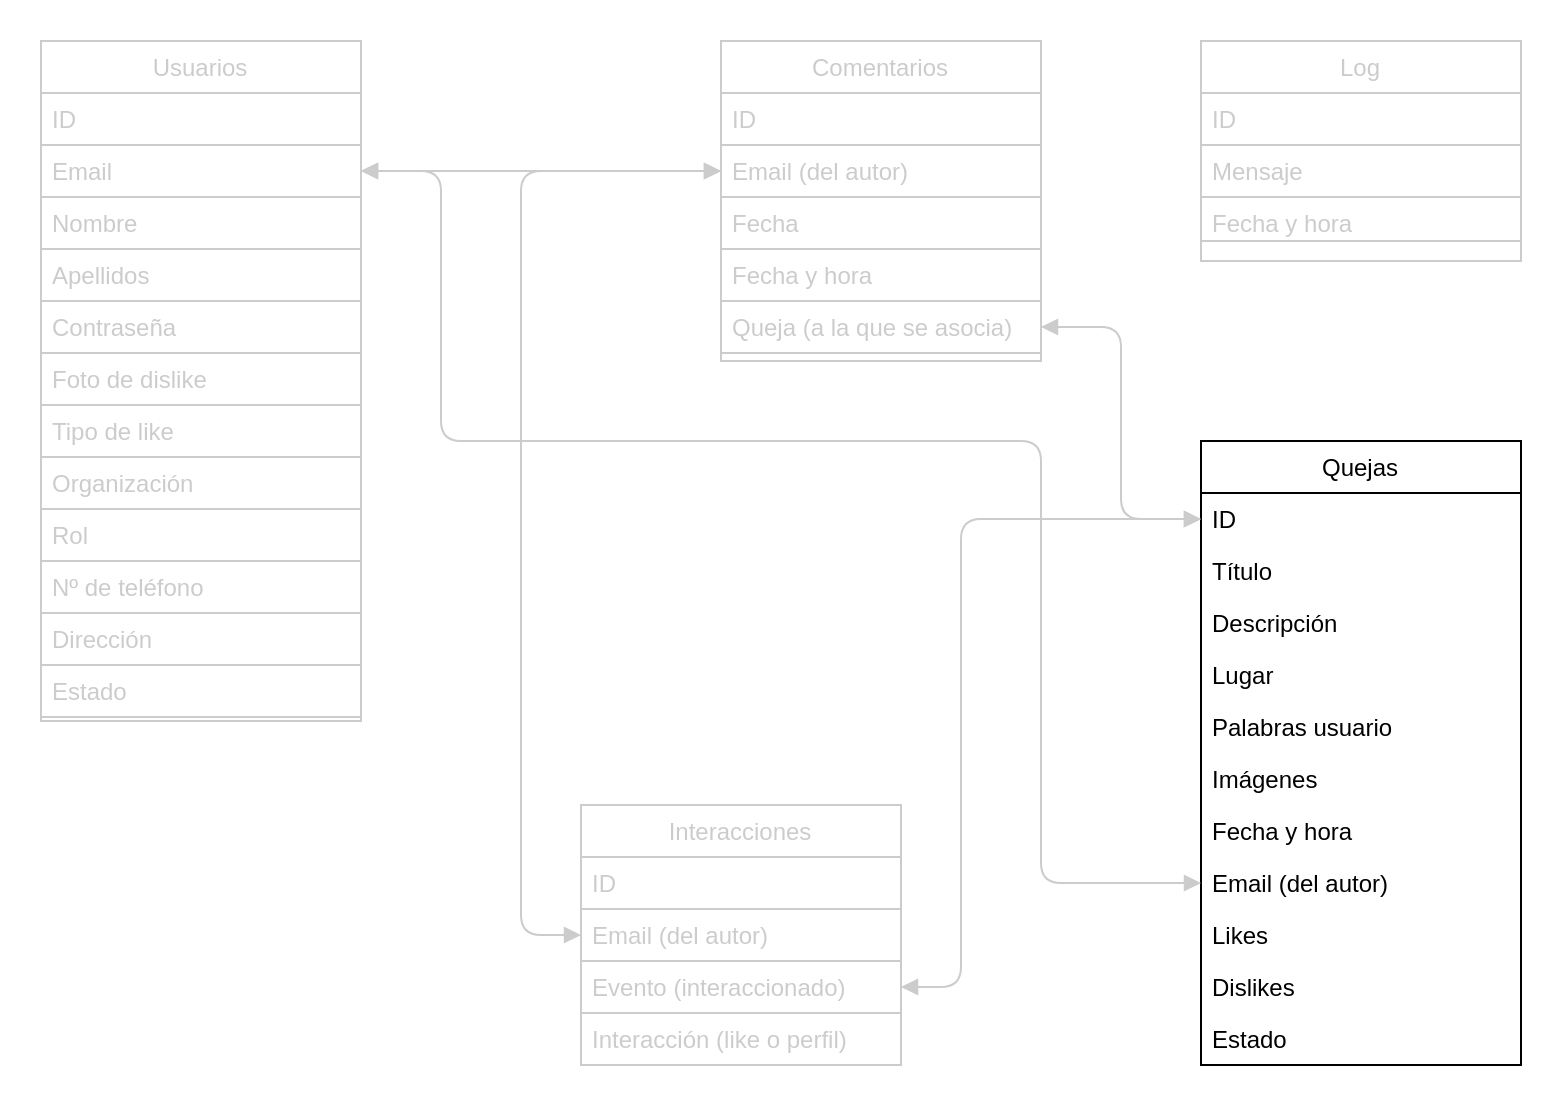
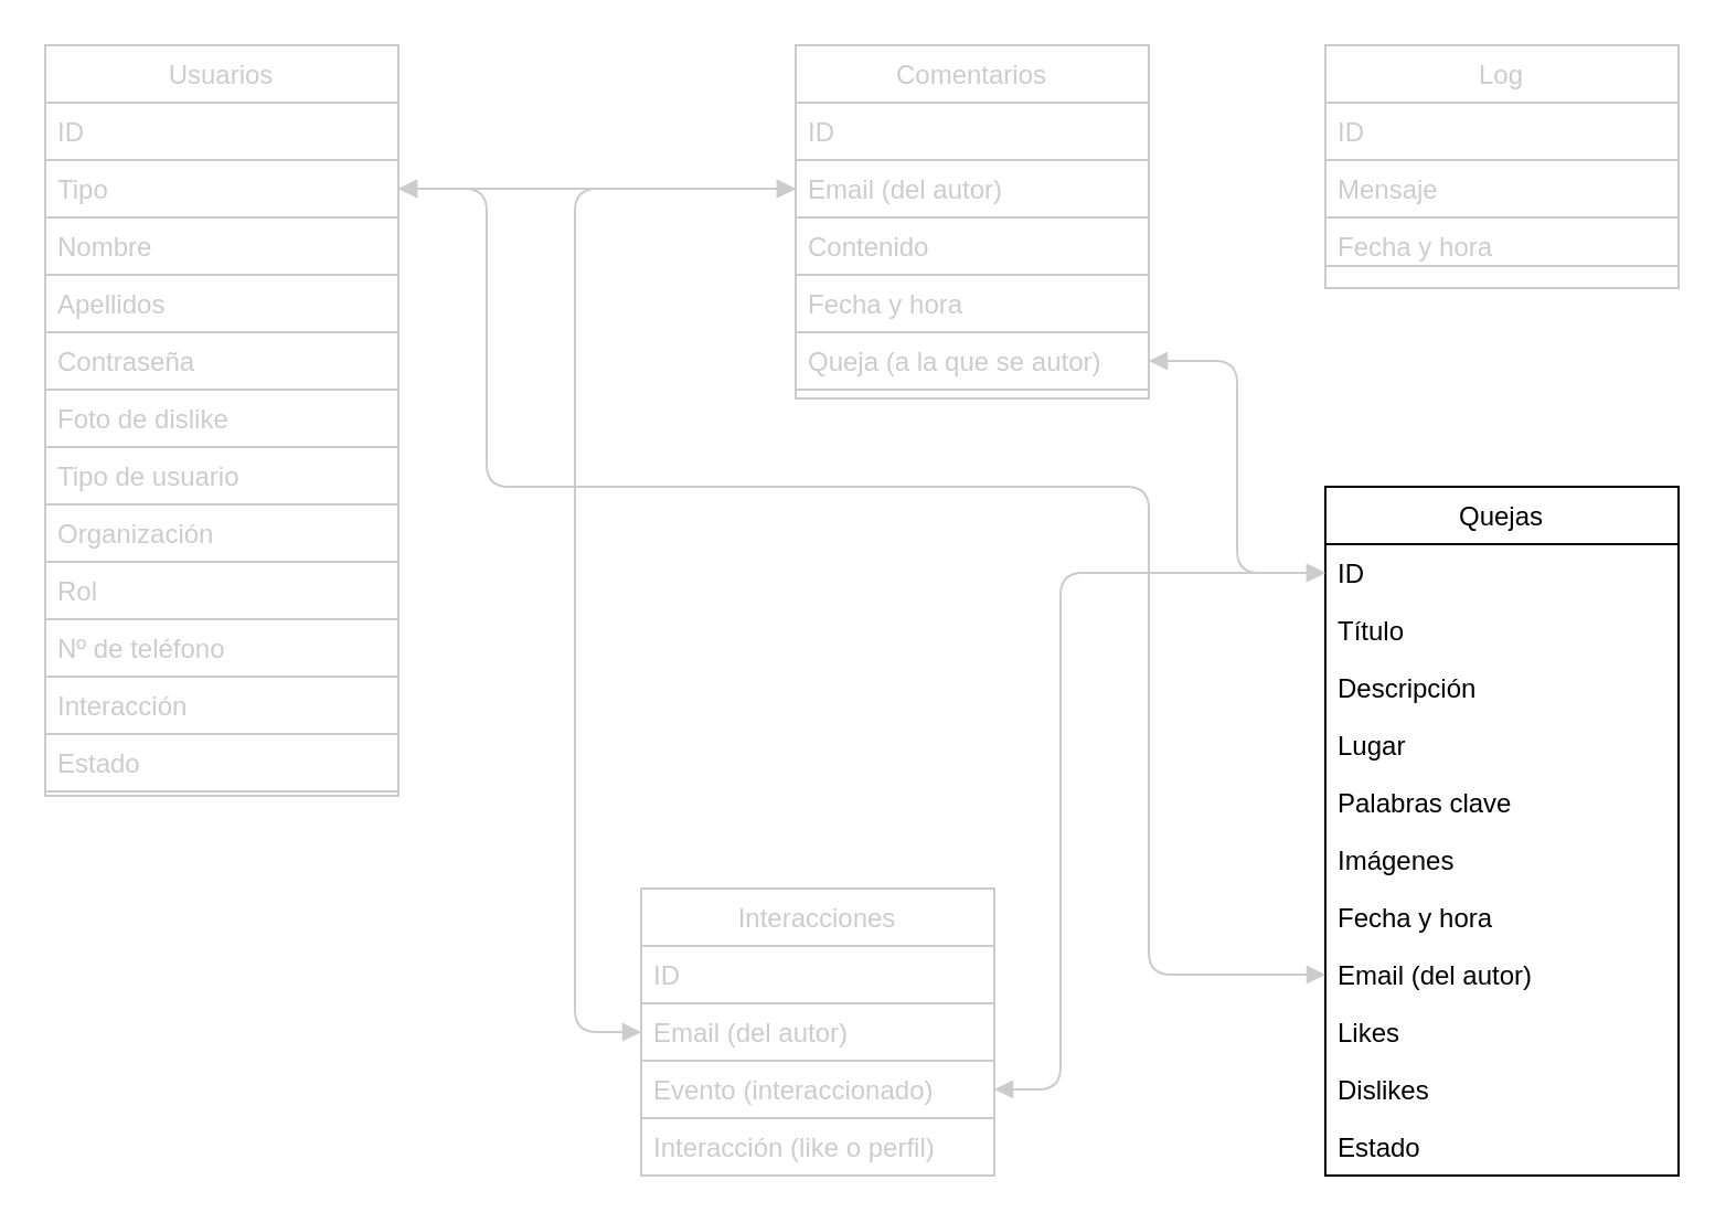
  <mxCell id="0" />
  <mxCell id="1" parent="0" />
  <mxCell id="2" value="Usuarios" style="swimlane;fontStyle=0;align=center;verticalAlign=top;childLayout=stackLayout;horizontal=1;startSize=26;horizontalStack=0;resizeParent=1;resizeLast=0;collapsible=1;marginBottom=0;rounded=0;shadow=0;strokeWidth=1;strokeColor=#CCCCCC;fontColor=#CCCCCC;" parent="1" vertex="1"><mxGeometry x="20" y="20" width="160" height="340" as="geometry"><mxRectangle x="230" y="140" width="160" height="26" as="alternateBounds" /></mxGeometry></mxCell>
  <mxCell id="3" value="ID&#10;&#10;" style="text;align=left;verticalAlign=top;spacingLeft=4;spacingRight=4;overflow=hidden;rotatable=0;points=[[0,0.5],[1,0.5]];portConstraint=eastwest;strokeColor=#CCCCCC;fontColor=#CCCCCC;" parent="2" vertex="1"><mxGeometry y="26" width="160" height="26" as="geometry" /></mxCell>
- <mxCell id="4" value="Email" style="text;align=left;verticalAlign=top;spacingLeft=4;spacingRight=4;overflow=hidden;rotatable=0;points=[[0,0.5],[1,0.5]];portConstraint=eastwest;rounded=0;shadow=0;html=0;strokeColor=#CCCCCC;fontColor=#CCCCCC;" parent="2" vertex="1"><mxGeometry y="52" width="160" height="26" as="geometry" /></mxCell>
+ <mxCell id="4" value="Tipo" style="text;align=left;verticalAlign=top;spacingLeft=4;spacingRight=4;overflow=hidden;rotatable=0;points=[[0,0.5],[1,0.5]];portConstraint=eastwest;rounded=0;shadow=0;html=0;strokeColor=#CCCCCC;fontColor=#CCCCCC;" parent="2" vertex="1"><mxGeometry y="52" width="160" height="26" as="geometry" /></mxCell>
  <mxCell id="5" value="Nombre" style="text;align=left;verticalAlign=top;spacingLeft=4;spacingRight=4;overflow=hidden;rotatable=0;points=[[0,0.5],[1,0.5]];portConstraint=eastwest;rounded=0;shadow=0;html=0;strokeColor=#CCCCCC;fontColor=#CCCCCC;" parent="2" vertex="1"><mxGeometry y="78" width="160" height="26" as="geometry" /></mxCell>
  <mxCell id="6" value="Apellidos" style="text;align=left;verticalAlign=top;spacingLeft=4;spacingRight=4;overflow=hidden;rotatable=0;points=[[0,0.5],[1,0.5]];portConstraint=eastwest;rounded=0;shadow=0;html=0;strokeColor=#CCCCCC;fontColor=#CCCCCC;" parent="2" vertex="1"><mxGeometry y="104" width="160" height="26" as="geometry" /></mxCell>
  <mxCell id="7" value="Contraseña" style="text;align=left;verticalAlign=top;spacingLeft=4;spacingRight=4;overflow=hidden;rotatable=0;points=[[0,0.5],[1,0.5]];portConstraint=eastwest;rounded=0;shadow=0;html=0;strokeColor=#CCCCCC;fontColor=#CCCCCC;" parent="2" vertex="1"><mxGeometry y="130" width="160" height="26" as="geometry" /></mxCell>
  <mxCell id="8" value="Foto de dislike" style="text;align=left;verticalAlign=top;spacingLeft=4;spacingRight=4;overflow=hidden;rotatable=0;points=[[0,0.5],[1,0.5]];portConstraint=eastwest;rounded=0;shadow=0;html=0;strokeColor=#CCCCCC;fontColor=#CCCCCC;" parent="2" vertex="1"><mxGeometry y="156" width="160" height="26" as="geometry" /></mxCell>
- <mxCell id="9" value="Tipo de like" style="text;align=left;verticalAlign=top;spacingLeft=4;spacingRight=4;overflow=hidden;rotatable=0;points=[[0,0.5],[1,0.5]];portConstraint=eastwest;rounded=0;shadow=0;html=0;strokeColor=#CCCCCC;fontColor=#CCCCCC;" parent="2" vertex="1"><mxGeometry y="182" width="160" height="26" as="geometry" /></mxCell>
+ <mxCell id="9" value="Tipo de usuario" style="text;align=left;verticalAlign=top;spacingLeft=4;spacingRight=4;overflow=hidden;rotatable=0;points=[[0,0.5],[1,0.5]];portConstraint=eastwest;rounded=0;shadow=0;html=0;strokeColor=#CCCCCC;fontColor=#CCCCCC;" parent="2" vertex="1"><mxGeometry y="182" width="160" height="26" as="geometry" /></mxCell>
  <mxCell id="10" value="Organización" style="text;align=left;verticalAlign=top;spacingLeft=4;spacingRight=4;overflow=hidden;rotatable=0;points=[[0,0.5],[1,0.5]];portConstraint=eastwest;rounded=0;shadow=0;html=0;strokeColor=#CCCCCC;fontColor=#CCCCCC;" parent="2" vertex="1"><mxGeometry y="208" width="160" height="26" as="geometry" /></mxCell>
  <mxCell id="11" value="Rol" style="text;align=left;verticalAlign=top;spacingLeft=4;spacingRight=4;overflow=hidden;rotatable=0;points=[[0,0.5],[1,0.5]];portConstraint=eastwest;rounded=0;shadow=0;html=0;strokeColor=#CCCCCC;fontColor=#CCCCCC;" parent="2" vertex="1"><mxGeometry y="234" width="160" height="26" as="geometry" /></mxCell>
  <mxCell id="12" value="Nº de teléfono" style="text;align=left;verticalAlign=top;spacingLeft=4;spacingRight=4;overflow=hidden;rotatable=0;points=[[0,0.5],[1,0.5]];portConstraint=eastwest;rounded=0;shadow=0;html=0;strokeColor=#CCCCCC;fontColor=#CCCCCC;" parent="2" vertex="1"><mxGeometry y="260" width="160" height="26" as="geometry" /></mxCell>
- <mxCell id="13" value="Dirección" style="text;align=left;verticalAlign=top;spacingLeft=4;spacingRight=4;overflow=hidden;rotatable=0;points=[[0,0.5],[1,0.5]];portConstraint=eastwest;rounded=0;shadow=0;html=0;strokeColor=#CCCCCC;fontColor=#CCCCCC;" parent="2" vertex="1"><mxGeometry y="286" width="160" height="26" as="geometry" /></mxCell>
+ <mxCell id="13" value="Interacción" style="text;align=left;verticalAlign=top;spacingLeft=4;spacingRight=4;overflow=hidden;rotatable=0;points=[[0,0.5],[1,0.5]];portConstraint=eastwest;rounded=0;shadow=0;html=0;strokeColor=#CCCCCC;fontColor=#CCCCCC;" parent="2" vertex="1"><mxGeometry y="286" width="160" height="26" as="geometry" /></mxCell>
  <mxCell id="14" value="Estado" style="text;align=left;verticalAlign=top;spacingLeft=4;spacingRight=4;overflow=hidden;rotatable=0;points=[[0,0.5],[1,0.5]];portConstraint=eastwest;rounded=0;shadow=0;html=0;strokeColor=#CCCCCC;fontColor=#CCCCCC;" parent="2" vertex="1"><mxGeometry y="312" width="160" height="26" as="geometry" /></mxCell>
  <mxCell id="15" value="Comentarios" style="swimlane;fontStyle=0;align=center;verticalAlign=top;childLayout=stackLayout;horizontal=1;startSize=26;horizontalStack=0;resizeParent=1;resizeLast=0;collapsible=1;marginBottom=0;rounded=0;shadow=0;strokeWidth=1;strokeColor=#CCCCCC;fontColor=#CCCCCC;" parent="1" vertex="1"><mxGeometry x="360" y="20" width="160" height="160" as="geometry"><mxRectangle x="230" y="140" width="160" height="26" as="alternateBounds" /></mxGeometry></mxCell>
  <mxCell id="16" value="ID&#10;&#10;" style="text;align=left;verticalAlign=top;spacingLeft=4;spacingRight=4;overflow=hidden;rotatable=0;points=[[0,0.5],[1,0.5]];portConstraint=eastwest;strokeColor=#CCCCCC;fontColor=#CCCCCC;" parent="15" vertex="1"><mxGeometry y="26" width="160" height="26" as="geometry" /></mxCell>
  <mxCell id="17" value="Email (del autor)" style="text;align=left;verticalAlign=top;spacingLeft=4;spacingRight=4;overflow=hidden;rotatable=0;points=[[0,0.5],[1,0.5]];portConstraint=eastwest;rounded=0;shadow=0;html=0;strokeColor=#CCCCCC;fontColor=#CCCCCC;" parent="15" vertex="1"><mxGeometry y="52" width="160" height="26" as="geometry" /></mxCell>
- <mxCell id="18" value="Fecha" style="text;align=left;verticalAlign=top;spacingLeft=4;spacingRight=4;overflow=hidden;rotatable=0;points=[[0,0.5],[1,0.5]];portConstraint=eastwest;rounded=0;shadow=0;html=0;strokeColor=#CCCCCC;fontColor=#CCCCCC;" parent="15" vertex="1"><mxGeometry y="78" width="160" height="26" as="geometry" /></mxCell>
+ <mxCell id="18" value="Contenido" style="text;align=left;verticalAlign=top;spacingLeft=4;spacingRight=4;overflow=hidden;rotatable=0;points=[[0,0.5],[1,0.5]];portConstraint=eastwest;rounded=0;shadow=0;html=0;strokeColor=#CCCCCC;fontColor=#CCCCCC;" parent="15" vertex="1"><mxGeometry y="78" width="160" height="26" as="geometry" /></mxCell>
  <mxCell id="19" value="Fecha y hora" style="text;align=left;verticalAlign=top;spacingLeft=4;spacingRight=4;overflow=hidden;rotatable=0;points=[[0,0.5],[1,0.5]];portConstraint=eastwest;rounded=0;shadow=0;html=0;strokeColor=#CCCCCC;fontColor=#CCCCCC;" parent="15" vertex="1"><mxGeometry y="104" width="160" height="26" as="geometry" /></mxCell>
- <mxCell id="20" value="Queja (a la que se asocia)" style="text;align=left;verticalAlign=top;spacingLeft=4;spacingRight=4;overflow=hidden;rotatable=0;points=[[0,0.5],[1,0.5]];portConstraint=eastwest;rounded=0;shadow=0;html=0;strokeColor=#CCCCCC;fontColor=#CCCCCC;" parent="15" vertex="1"><mxGeometry y="130" width="160" height="26" as="geometry" /></mxCell>
+ <mxCell id="20" value="Queja (a la que se autor)" style="text;align=left;verticalAlign=top;spacingLeft=4;spacingRight=4;overflow=hidden;rotatable=0;points=[[0,0.5],[1,0.5]];portConstraint=eastwest;rounded=0;shadow=0;html=0;strokeColor=#CCCCCC;fontColor=#CCCCCC;" parent="15" vertex="1"><mxGeometry y="130" width="160" height="26" as="geometry" /></mxCell>
  <mxCell id="21" value="Quejas" style="swimlane;fontStyle=0;align=center;verticalAlign=top;childLayout=stackLayout;horizontal=1;startSize=26;horizontalStack=0;resizeParent=1;resizeLast=0;collapsible=1;marginBottom=0;rounded=0;shadow=0;strokeWidth=1;" parent="1" vertex="1"><mxGeometry x="600" y="220" width="160" height="312" as="geometry"><mxRectangle x="230" y="140" width="160" height="26" as="alternateBounds" /></mxGeometry></mxCell>
  <mxCell id="22" value="ID&#10;&#10;" style="text;align=left;verticalAlign=top;spacingLeft=4;spacingRight=4;overflow=hidden;rotatable=0;points=[[0,0.5],[1,0.5]];portConstraint=eastwest;" parent="21" vertex="1"><mxGeometry y="26" width="160" height="26" as="geometry" /></mxCell>
  <mxCell id="23" value="Título&#10;" style="text;align=left;verticalAlign=top;spacingLeft=4;spacingRight=4;overflow=hidden;rotatable=0;points=[[0,0.5],[1,0.5]];portConstraint=eastwest;rounded=0;shadow=0;html=0;" parent="21" vertex="1"><mxGeometry y="52" width="160" height="26" as="geometry" /></mxCell>
  <mxCell id="24" value="Descripción" style="text;align=left;verticalAlign=top;spacingLeft=4;spacingRight=4;overflow=hidden;rotatable=0;points=[[0,0.5],[1,0.5]];portConstraint=eastwest;rounded=0;shadow=0;html=0;" parent="21" vertex="1"><mxGeometry y="78" width="160" height="26" as="geometry" /></mxCell>
  <mxCell id="25" value="Lugar" style="text;align=left;verticalAlign=top;spacingLeft=4;spacingRight=4;overflow=hidden;rotatable=0;points=[[0,0.5],[1,0.5]];portConstraint=eastwest;rounded=0;shadow=0;html=0;" parent="21" vertex="1"><mxGeometry y="104" width="160" height="26" as="geometry" /></mxCell>
- <mxCell id="26" value="Palabras usuario" style="text;align=left;verticalAlign=top;spacingLeft=4;spacingRight=4;overflow=hidden;rotatable=0;points=[[0,0.5],[1,0.5]];portConstraint=eastwest;rounded=0;shadow=0;html=0;" parent="21" vertex="1"><mxGeometry y="130" width="160" height="26" as="geometry" /></mxCell>
+ <mxCell id="26" value="Palabras clave" style="text;align=left;verticalAlign=top;spacingLeft=4;spacingRight=4;overflow=hidden;rotatable=0;points=[[0,0.5],[1,0.5]];portConstraint=eastwest;rounded=0;shadow=0;html=0;" parent="21" vertex="1"><mxGeometry y="130" width="160" height="26" as="geometry" /></mxCell>
  <mxCell id="27" value="Imágenes" style="text;align=left;verticalAlign=top;spacingLeft=4;spacingRight=4;overflow=hidden;rotatable=0;points=[[0,0.5],[1,0.5]];portConstraint=eastwest;rounded=0;shadow=0;html=0;" parent="21" vertex="1"><mxGeometry y="156" width="160" height="26" as="geometry" /></mxCell>
  <mxCell id="28" value="Fecha y hora" style="text;align=left;verticalAlign=top;spacingLeft=4;spacingRight=4;overflow=hidden;rotatable=0;points=[[0,0.5],[1,0.5]];portConstraint=eastwest;rounded=0;shadow=0;html=0;" parent="21" vertex="1"><mxGeometry y="182" width="160" height="26" as="geometry" /></mxCell>
  <mxCell id="29" value="Email (del autor)" style="text;align=left;verticalAlign=top;spacingLeft=4;spacingRight=4;overflow=hidden;rotatable=0;points=[[0,0.5],[1,0.5]];portConstraint=eastwest;rounded=0;shadow=0;html=0;" parent="21" vertex="1"><mxGeometry y="208" width="160" height="26" as="geometry" /></mxCell>
  <mxCell id="30" value="Likes" style="text;align=left;verticalAlign=top;spacingLeft=4;spacingRight=4;overflow=hidden;rotatable=0;points=[[0,0.5],[1,0.5]];portConstraint=eastwest;rounded=0;shadow=0;html=0;" parent="21" vertex="1"><mxGeometry y="234" width="160" height="26" as="geometry" /></mxCell>
  <mxCell id="31" value="Dislikes" style="text;align=left;verticalAlign=top;spacingLeft=4;spacingRight=4;overflow=hidden;rotatable=0;points=[[0,0.5],[1,0.5]];portConstraint=eastwest;rounded=0;shadow=0;html=0;" parent="21" vertex="1"><mxGeometry y="260" width="160" height="26" as="geometry" /></mxCell>
  <mxCell id="32" value="Estado" style="text;align=left;verticalAlign=top;spacingLeft=4;spacingRight=4;overflow=hidden;rotatable=0;points=[[0,0.5],[1,0.5]];portConstraint=eastwest;rounded=0;shadow=0;html=0;" parent="21" vertex="1"><mxGeometry y="286" width="160" height="26" as="geometry" /></mxCell>
  <mxCell id="33" value="Log" style="swimlane;fontStyle=0;align=center;verticalAlign=top;childLayout=stackLayout;horizontal=1;startSize=26;horizontalStack=0;resizeParent=1;resizeLast=0;collapsible=1;marginBottom=0;rounded=0;shadow=0;strokeWidth=1;strokeColor=#CCCCCC;fontColor=#CCCCCC;" parent="1" vertex="1"><mxGeometry x="600" y="20" width="160" height="110" as="geometry"><mxRectangle x="230" y="140" width="160" height="26" as="alternateBounds" /></mxGeometry></mxCell>
  <mxCell id="34" value="ID&#10;&#10;" style="text;align=left;verticalAlign=top;spacingLeft=4;spacingRight=4;overflow=hidden;rotatable=0;points=[[0,0.5],[1,0.5]];portConstraint=eastwest;strokeColor=#CCCCCC;fontColor=#CCCCCC;" parent="33" vertex="1"><mxGeometry y="26" width="160" height="26" as="geometry" /></mxCell>
  <mxCell id="35" value="Mensaje" style="text;align=left;verticalAlign=top;spacingLeft=4;spacingRight=4;overflow=hidden;rotatable=0;points=[[0,0.5],[1,0.5]];portConstraint=eastwest;rounded=0;shadow=0;html=0;strokeColor=#CCCCCC;fontColor=#CCCCCC;" parent="33" vertex="1"><mxGeometry y="52" width="160" height="26" as="geometry" /></mxCell>
  <mxCell id="36" value="Fecha y hora" style="text;align=left;verticalAlign=top;spacingLeft=4;spacingRight=4;overflow=hidden;rotatable=0;points=[[0,0.5],[1,0.5]];portConstraint=eastwest;rounded=0;shadow=0;html=0;strokeColor=#CCCCCC;fontColor=#CCCCCC;" parent="33" vertex="1"><mxGeometry y="78" width="160" height="22" as="geometry" /></mxCell>
  <mxCell id="37" value="Interacciones" style="swimlane;fontStyle=0;align=center;verticalAlign=top;childLayout=stackLayout;horizontal=1;startSize=26;horizontalStack=0;resizeParent=1;resizeLast=0;collapsible=1;marginBottom=0;rounded=0;shadow=0;strokeWidth=1;strokeColor=#CCCCCC;fontColor=#CCCCCC;" parent="1" vertex="1"><mxGeometry x="290" y="402" width="160" height="130" as="geometry"><mxRectangle x="230" y="140" width="160" height="26" as="alternateBounds" /></mxGeometry></mxCell>
  <mxCell id="38" value="ID&#10;&#10;" style="text;align=left;verticalAlign=top;spacingLeft=4;spacingRight=4;overflow=hidden;rotatable=0;points=[[0,0.5],[1,0.5]];portConstraint=eastwest;strokeColor=#CCCCCC;fontColor=#CCCCCC;" parent="37" vertex="1"><mxGeometry y="26" width="160" height="26" as="geometry" /></mxCell>
  <mxCell id="39" value="Email (del autor)" style="text;align=left;verticalAlign=top;spacingLeft=4;spacingRight=4;overflow=hidden;rotatable=0;points=[[0,0.5],[1,0.5]];portConstraint=eastwest;rounded=0;shadow=0;html=0;strokeColor=#CCCCCC;fontColor=#CCCCCC;" parent="37" vertex="1"><mxGeometry y="52" width="160" height="26" as="geometry" /></mxCell>
  <mxCell id="40" value="Evento (interaccionado)" style="text;align=left;verticalAlign=top;spacingLeft=4;spacingRight=4;overflow=hidden;rotatable=0;points=[[0,0.5],[1,0.5]];portConstraint=eastwest;rounded=0;shadow=0;html=0;strokeColor=#CCCCCC;fontColor=#CCCCCC;" parent="37" vertex="1"><mxGeometry y="78" width="160" height="26" as="geometry" /></mxCell>
  <mxCell id="41" value="Interacción (like o perfil)" style="text;align=left;verticalAlign=top;spacingLeft=4;spacingRight=4;overflow=hidden;rotatable=0;points=[[0,0.5],[1,0.5]];portConstraint=eastwest;rounded=0;shadow=0;html=0;strokeColor=#CCCCCC;fontColor=#CCCCCC;" parent="37" vertex="1"><mxGeometry y="104" width="160" height="26" as="geometry" /></mxCell>
  <mxCell id="42" value="" style="endArrow=block;startArrow=block;endFill=1;startFill=1;html=1;entryX=0;entryY=0.5;entryDx=0;entryDy=0;exitX=1;exitY=0.5;exitDx=0;exitDy=0;strokeColor=#CCCCCC;fontColor=#CCCCCC;" parent="1" source="20" target="22" edge="1"><mxGeometry width="160" relative="1" as="geometry"><mxPoint x="330" y="270" as="sourcePoint" /><mxPoint x="490" y="270" as="targetPoint" /><Array as="points"><mxPoint x="560" y="163" /><mxPoint x="560" y="259" /></Array></mxGeometry></mxCell>
  <mxCell id="43" value="" style="endArrow=block;startArrow=block;endFill=1;startFill=1;html=1;entryX=0;entryY=0.5;entryDx=0;entryDy=0;exitX=1;exitY=0.5;exitDx=0;exitDy=0;strokeColor=#CCCCCC;fontColor=#CCCCCC;" parent="1" source="4" target="29" edge="1"><mxGeometry width="160" relative="1" as="geometry"><mxPoint x="260" y="180" as="sourcePoint" /><mxPoint x="340" y="276" as="targetPoint" /><Array as="points"><mxPoint x="220" y="85" /><mxPoint x="220" y="220" /><mxPoint x="520" y="220" /><mxPoint x="520" y="441" /></Array></mxGeometry></mxCell>
  <mxCell id="44" value="" style="endArrow=block;startArrow=block;endFill=1;startFill=1;html=1;exitX=1;exitY=0.5;exitDx=0;exitDy=0;entryX=0;entryY=0.5;entryDx=0;entryDy=0;strokeColor=#CCCCCC;fontColor=#CCCCCC;" parent="1" source="4" target="17" edge="1"><mxGeometry width="160" relative="1" as="geometry"><mxPoint x="330" y="270" as="sourcePoint" /><mxPoint x="310" y="85" as="targetPoint" /><Array as="points"><mxPoint x="320" y="85" /></Array></mxGeometry></mxCell>
  <mxCell id="45" value="" style="endArrow=block;startArrow=block;endFill=1;startFill=1;html=1;entryX=0;entryY=0.5;entryDx=0;entryDy=0;exitX=0;exitY=0.5;exitDx=0;exitDy=0;strokeColor=#CCCCCC;fontColor=#CCCCCC;" parent="1" source="17" target="39" edge="1"><mxGeometry width="160" relative="1" as="geometry"><mxPoint x="330" y="270" as="sourcePoint" /><mxPoint x="490" y="270" as="targetPoint" /><Array as="points"><mxPoint x="260" y="85" /><mxPoint x="260" y="467" /></Array></mxGeometry></mxCell>
  <mxCell id="46" value="" style="endArrow=block;startArrow=block;endFill=1;startFill=1;html=1;exitX=1;exitY=0.5;exitDx=0;exitDy=0;entryX=0;entryY=0.5;entryDx=0;entryDy=0;strokeColor=#CCCCCC;fontColor=#CCCCCC;" parent="1" source="40" target="22" edge="1"><mxGeometry width="160" relative="1" as="geometry"><mxPoint x="330" y="270" as="sourcePoint" /><mxPoint x="490" y="270" as="targetPoint" /><Array as="points"><mxPoint x="480" y="493" /><mxPoint x="480" y="259" /></Array></mxGeometry></mxCell>
